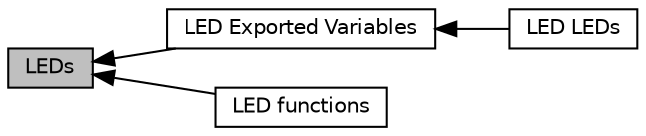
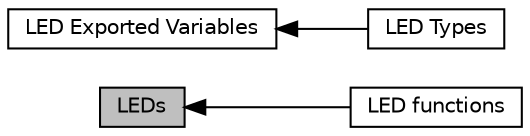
  digraph {
    fontname="DejaVu Sans"
    rankdir=LR
    node [color=black fillcolor=white fontname="DejaVu Sans" fontsize=10 shape=record style=filled]
    edge [dir=back fontname="DejaVu Sans" fontsize=10 labelfontname=Helvetica labelfontsize=10 shape=plaintext style=solid]
    n1 [fillcolor=grey75 fontcolor=black height=0.2 label=LEDs width=0.4]
    n2 [height=0.2 label="LED Exported Variables" width=0.4]
    n3 [height=0.2 label="LED functions" width=0.4]
-   n4 [height=0.2 label="LED LEDs" width=0.4]
-   n1 -> n2
+   n4 [height=0.2 label="LED Types" width=0.4]
    n1 -> n3
    n2 -> n4
  }
